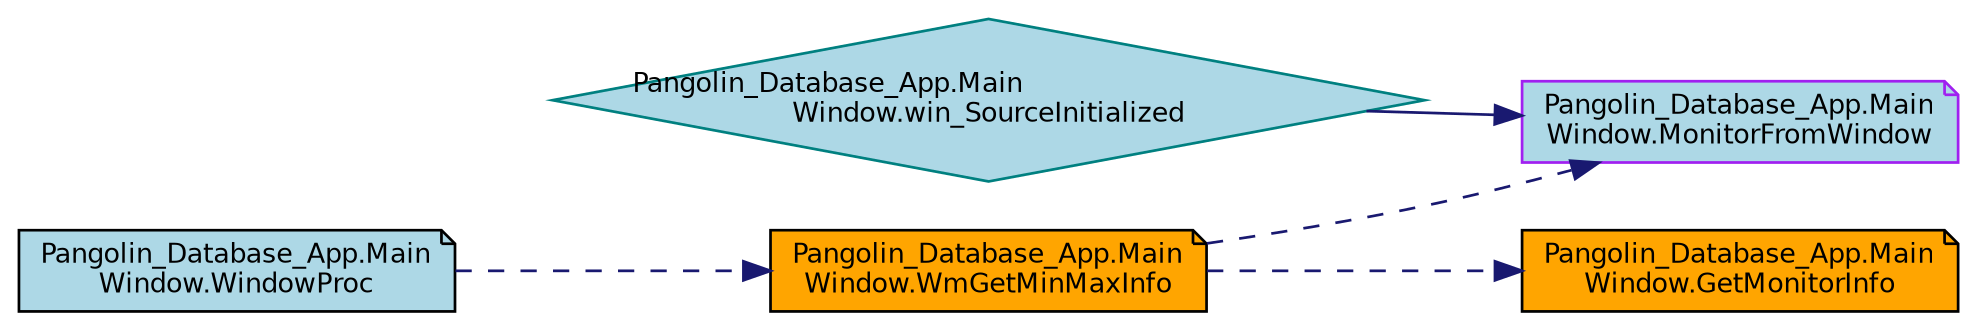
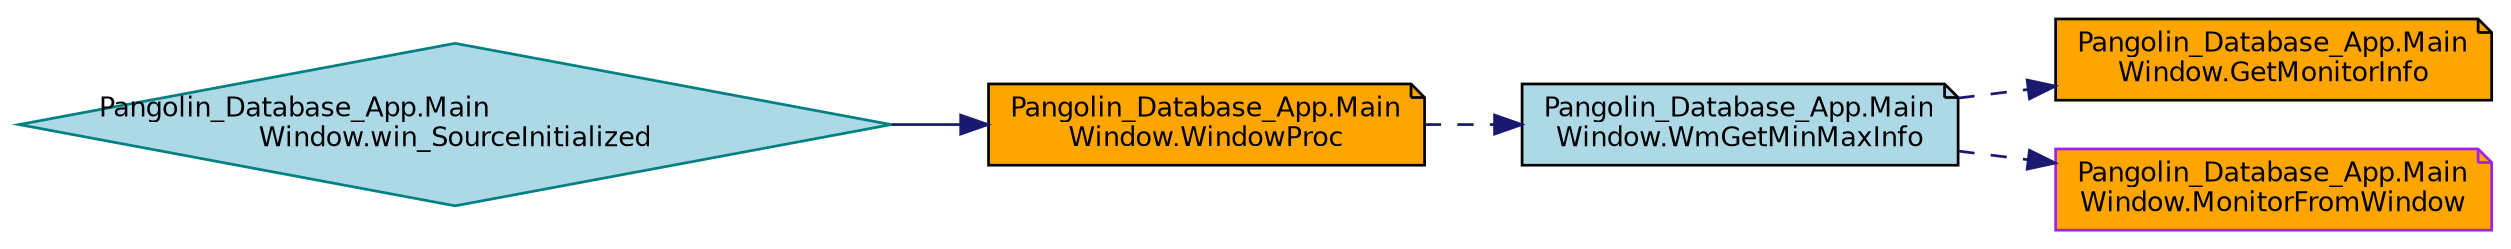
  digraph {
    rankdir=LR
    node [color=black fillcolor=orange fontname=Helvetica fontsize=10 shape=note style=filled]
    edge [color=midnightblue fontname=Helvetica fontsize=10 labelfontname=Helvetica labelfontsize=10 style=dashed]
    n1 [color=teal fillcolor=lightblue fontcolor=black height=0.2 label="Pangolin_Database_App.Main\lWindow.win_SourceInitialized" shape=diamond width=0.4]
-   n2 [fillcolor=lightblue height=0.2 label="Pangolin_Database_App.Main\lWindow.WindowProc" width=0.4]
-   n3 [height=0.2 label="Pangolin_Database_App.Main\lWindow.WmGetMinMaxInfo" width=0.4]
+   n2 [height=0.2 label="Pangolin_Database_App.Main\lWindow.WindowProc" width=0.4]
+   n3 [fillcolor=lightblue height=0.2 label="Pangolin_Database_App.Main\lWindow.WmGetMinMaxInfo" width=0.4]
    n4 [height=0.2 label="Pangolin_Database_App.Main\lWindow.GetMonitorInfo" width=0.4]
-   n5 [color=purple fillcolor=lightblue height=0.2 label="Pangolin_Database_App.Main\lWindow.MonitorFromWindow" width=0.4]
-   n1 -> n5 [style=solid]
+   n5 [color=purple height=0.2 label="Pangolin_Database_App.Main\lWindow.MonitorFromWindow" width=0.4]
+   n1 -> n2 [style=solid]
    n2 -> n3
    n3 -> n4
    n3 -> n5
  }
